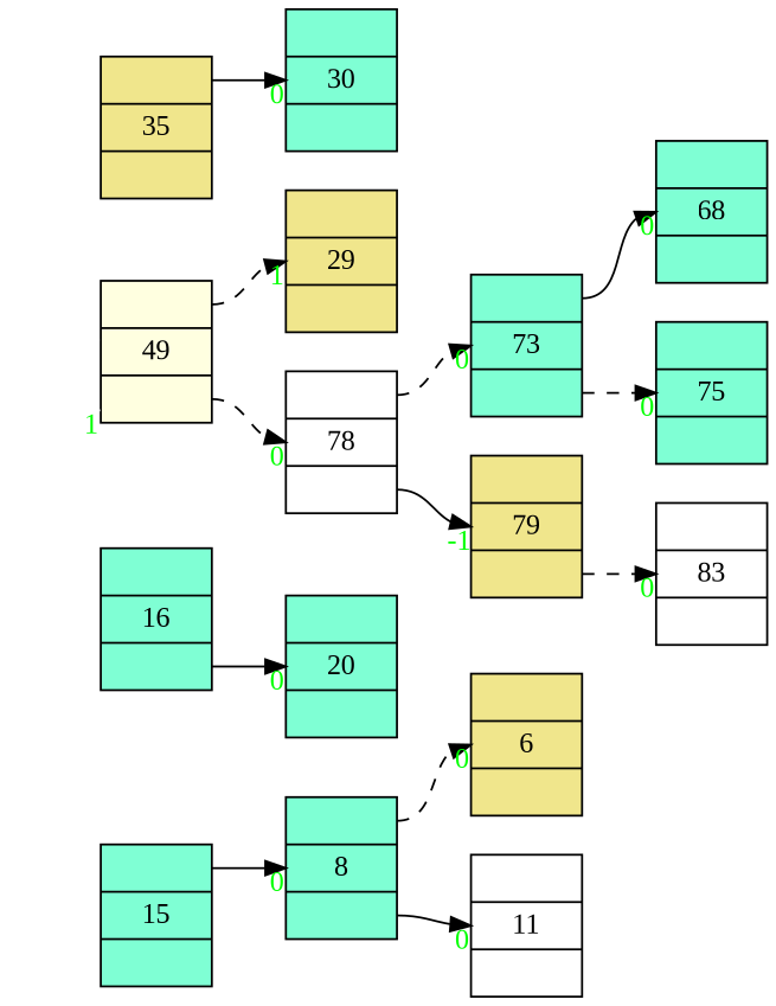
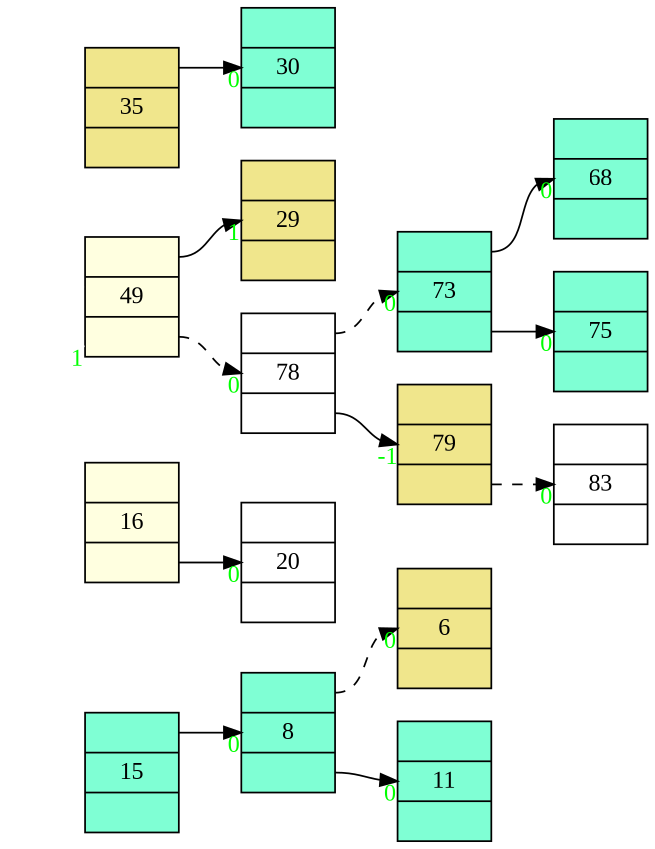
  digraph {
    fontname="Liberation Serif"
    rankdir=LR
    node [fillcolor=aquamarine fontname="Liberation Serif" shape=record style=filled]
    edge [fontcolor=green fontname="Liberation Serif" headlabel="   0" headport=c style=dashed tailport=r]
    n1 [fillcolor=khaki label=" <l> | <c> 6  | <r> "]
    n2 [label=" <l> | <c> 8  | <r> "]
-   n3 [fillcolor=white label=" <l> | <c> 11 | <r> "]
+   n3 [label=" <l> | <c> 11 | <r> "]
    n4 [label=" <l> | <c> 15 | <r> "]
-   n5 [label=" <l> | <c> 16 | <r> "]
-   n6 [label=" <l> | <c> 20 | <r> "]
+   n5 [fillcolor=lightyellow label=" <l> | <c> 16 | <r> "]
+   n6 [fillcolor=white label=" <l> | <c> 20 | <r> "]
    n7 [fillcolor=khaki label=" <l> | <c> 29 | <r> "]
    n8 [fillcolor=khaki label=" <l> | <c> 35 | <r> "]
    n9 [label=" <l> | <c> 30 | <r> "]
    n10 [fillcolor=lightyellow label=" <l> | <c> 49 | <r> "]
    n11 [fillcolor=white label=" <l> | <c> 78 | <r> "]
    n12 [label=" <l> | <c> 73 | <r> "]
    n13 [fillcolor=khaki label=" <l> | <c> 79 | <r> "]
    n14 [label=" <l> | <c> 68 | <r> "]
    n15 [label=" <l> | <c> 75 | <r> "]
    n16 [fillcolor=white label=" <l> | <c> 83 | <r> "]
    n2 -> n1 [tailport=l]
    n2 -> n3 [style=solid]
    n4 -> n2 [style=solid tailport=l]
    n5 -> n6 [style=solid]
    n8 -> n9 [style=solid tailport=l]
-   n10 -> n7 [headlabel="   1" tailport=l]
+   n10 -> n7 [headlabel="   1" style=solid tailport=l]
    n10 -> n10 [arrowsize=0 color=white taillabel="   1" headlabel="" style=""]
    n10 -> n11
    n11 -> n12 [tailport=l]
    n11 -> n13 [headlabel="  -1" style=solid]
    n12 -> n14 [style=solid tailport=l]
-   n12 -> n15
+   n12 -> n15 [style=solid]
    n13 -> n16
  }
